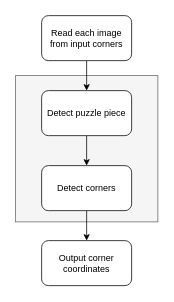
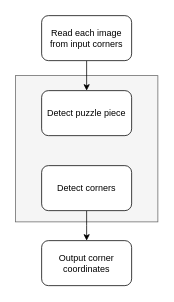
  <mxCell id="0" />
  <mxCell id="1" parent="0" />
  <mxCell id="2" value="" style="rounded=0;whiteSpace=wrap;html=1;fillColor=#f5f5f5;strokeColor=#666666;fontColor=#333333;" vertex="1" parent="1"><mxGeometry x="20" y="100" width="190" height="195" as="geometry" /></mxCell>
  <mxCell id="3" style="edgeStyle=orthogonalEdgeStyle;rounded=0;orthogonalLoop=1;jettySize=auto;html=1;exitX=0.5;exitY=1;exitDx=0;exitDy=0;entryX=0.5;entryY=0;entryDx=0;entryDy=0;" edge="1" parent="1" source="4" target="6"><mxGeometry relative="1" as="geometry" /></mxCell>
  <mxCell id="4" value="Read each image from input corners" style="rounded=1;whiteSpace=wrap;html=1;" vertex="1" parent="1"><mxGeometry x="55" y="20" width="120" height="60" as="geometry" /></mxCell>
- <mxCell id="5" style="edgeStyle=orthogonalEdgeStyle;rounded=0;orthogonalLoop=1;jettySize=auto;html=1;exitX=0.5;exitY=1;exitDx=0;exitDy=0;entryX=0.5;entryY=0;entryDx=0;entryDy=0;" edge="1" parent="1" source="6" target="8"><mxGeometry relative="1" as="geometry" /></mxCell>
  <mxCell id="6" value="Detect puzzle piece" style="rounded=1;whiteSpace=wrap;html=1;" vertex="1" parent="1"><mxGeometry x="55" y="120" width="120" height="60" as="geometry" /></mxCell>
  <mxCell id="7" style="edgeStyle=orthogonalEdgeStyle;rounded=0;orthogonalLoop=1;jettySize=auto;html=1;exitX=0.5;exitY=1;exitDx=0;exitDy=0;" edge="1" parent="1" source="8"><mxGeometry relative="1" as="geometry"><mxPoint x="115" y="320" as="targetPoint" /></mxGeometry></mxCell>
  <mxCell id="8" value="Detect corners" style="rounded=1;whiteSpace=wrap;html=1;" vertex="1" parent="1"><mxGeometry x="55" y="220" width="120" height="60" as="geometry" /></mxCell>
  <mxCell id="9" value="Output corner coordinates" style="rounded=1;whiteSpace=wrap;html=1;" vertex="1" parent="1"><mxGeometry x="55" y="320" width="120" height="60" as="geometry" /></mxCell>
